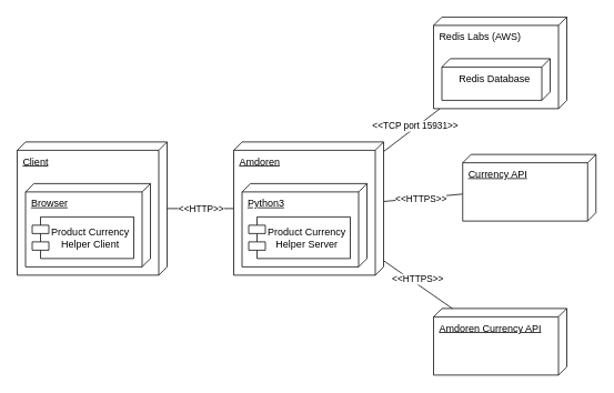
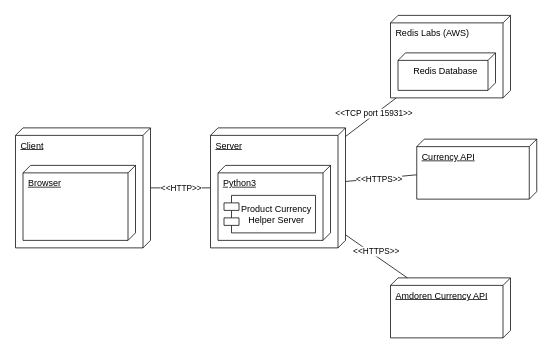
  <mxCell id="0" />
  <mxCell id="1" parent="0" />
  <mxCell id="2" style="rounded=0;orthogonalLoop=1;jettySize=auto;html=1;endArrow=none;endFill=0;" parent="1" source="12" target="9" edge="1"><mxGeometry relative="1" as="geometry" /></mxCell>
  <mxCell id="3" value="&amp;lt;&amp;lt;HTTPS&amp;gt;&amp;gt;" style="edgeLabel;html=1;align=center;verticalAlign=middle;resizable=0;points=[];" parent="2" vertex="1" connectable="0"><mxGeometry x="-0.218" relative="1" as="geometry"><mxPoint x="8" as="offset" /></mxGeometry></mxCell>
  <mxCell id="4" style="edgeStyle=none;rounded=0;orthogonalLoop=1;jettySize=auto;html=1;endArrow=none;endFill=0;" parent="1" source="6" target="12" edge="1"><mxGeometry relative="1" as="geometry" /></mxCell>
  <mxCell id="5" value="&amp;lt;&amp;lt;HTTP&amp;gt;&amp;gt;" style="edgeLabel;html=1;align=center;verticalAlign=middle;resizable=0;points=[];" parent="4" vertex="1" connectable="0"><mxGeometry x="-0.358" y="-2" relative="1" as="geometry"><mxPoint x="14" y="-2" as="offset" /></mxGeometry></mxCell>
  <mxCell id="6" value="Client" style="verticalAlign=top;align=left;shape=cube;size=10;direction=south;fontStyle=4;html=1;boundedLbl=1;spacingLeft=5;" parent="1" vertex="1"><mxGeometry x="20" y="170" width="180" height="160" as="geometry" /></mxCell>
  <mxCell id="7" value="Browser" style="verticalAlign=top;align=left;shape=cube;size=10;direction=south;html=1;boundedLbl=1;spacingLeft=5;fontStyle=4" parent="6" vertex="1"><mxGeometry width="150" height="100" relative="1" as="geometry"><mxPoint x="10" y="50" as="offset" /></mxGeometry></mxCell>
- <mxCell id="8" value="Product Currency Helper Client" style="shape=module;align=left;spacingLeft=20;align=center;verticalAlign=top;whiteSpace=wrap;spacingTop=5;spacingRight=2;" parent="6" vertex="1"><mxGeometry x="18" y="90" width="122" height="50" as="geometry" /></mxCell>
  <mxCell id="9" value="Currency API" style="verticalAlign=top;align=left;shape=cube;size=10;direction=south;fontStyle=4;html=1;boundedLbl=1;spacingLeft=5;" parent="1" vertex="1"><mxGeometry x="555" y="185" width="160" height="80" as="geometry" /></mxCell>
  <mxCell id="10" style="edgeStyle=none;rounded=0;orthogonalLoop=1;jettySize=auto;html=1;endArrow=none;endFill=0;" parent="1" source="12" target="15" edge="1"><mxGeometry relative="1" as="geometry" /></mxCell>
  <mxCell id="11" value="&amp;lt;&amp;lt;TCP port&amp;nbsp;15931&amp;gt;&amp;gt;" style="edgeLabel;html=1;align=center;verticalAlign=middle;resizable=0;points=[];" parent="10" vertex="1" connectable="0"><mxGeometry x="-0.334" y="-1" relative="1" as="geometry"><mxPoint x="15" y="-15" as="offset" /></mxGeometry></mxCell>
- <mxCell id="12" value="Amdoren" style="verticalAlign=top;align=left;shape=cube;size=10;direction=south;fontStyle=4;html=1;boundedLbl=1;spacingLeft=5;" parent="1" vertex="1"><mxGeometry x="280" y="170" width="180" height="160" as="geometry" /></mxCell>
+ <mxCell id="12" value="Server" style="verticalAlign=top;align=left;shape=cube;size=10;direction=south;fontStyle=4;html=1;boundedLbl=1;spacingLeft=5;" parent="1" vertex="1"><mxGeometry x="280" y="170" width="180" height="160" as="geometry" /></mxCell>
  <mxCell id="13" value="Python3" style="verticalAlign=top;align=left;shape=cube;size=10;direction=south;html=1;boundedLbl=1;spacingLeft=5;fontStyle=4" parent="12" vertex="1"><mxGeometry width="150" height="100" relative="1" as="geometry"><mxPoint x="10" y="50" as="offset" /></mxGeometry></mxCell>
  <mxCell id="14" value="Product Currency Helper Server" style="shape=module;align=left;spacingLeft=20;align=center;verticalAlign=top;whiteSpace=wrap;spacingTop=5;spacingRight=2;" parent="12" vertex="1"><mxGeometry x="18" y="90" width="122" height="50" as="geometry" /></mxCell>
  <mxCell id="15" value="Redis Labs (AWS)" style="verticalAlign=top;align=left;shape=cube;size=10;direction=south;fontStyle=0;html=1;boundedLbl=1;spacingLeft=5;" parent="1" vertex="1"><mxGeometry x="520" y="20" width="160" height="110" as="geometry" /></mxCell>
  <mxCell id="16" value="Redis Database" style="verticalAlign=top;align=center;shape=cube;size=10;direction=south;html=1;boundedLbl=1;spacingLeft=5;" parent="15" vertex="1"><mxGeometry width="130" height="50" relative="1" as="geometry"><mxPoint x="10" y="50" as="offset" /></mxGeometry></mxCell>
  <mxCell id="17" value="Amdoren Currency API" style="verticalAlign=top;align=left;shape=cube;size=10;direction=south;fontStyle=4;html=1;boundedLbl=1;spacingLeft=5;" parent="1" vertex="1"><mxGeometry x="520" y="370" width="160" height="80" as="geometry" /></mxCell>
  <mxCell id="18" style="rounded=0;orthogonalLoop=1;jettySize=auto;html=1;endArrow=none;endFill=0;" parent="1" source="12" target="17" edge="1"><mxGeometry relative="1" as="geometry"><mxPoint x="470" y="260" as="sourcePoint" /><mxPoint x="550" y="260" as="targetPoint" /></mxGeometry></mxCell>
  <mxCell id="19" value="&amp;lt;&amp;lt;HTTPS&amp;gt;&amp;gt;" style="edgeLabel;html=1;align=center;verticalAlign=middle;resizable=0;points=[];" parent="18" vertex="1" connectable="0"><mxGeometry x="-0.218" relative="1" as="geometry"><mxPoint x="8" as="offset" /></mxGeometry></mxCell>
